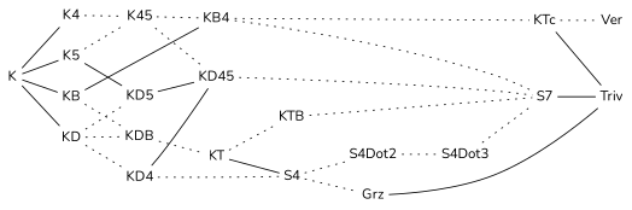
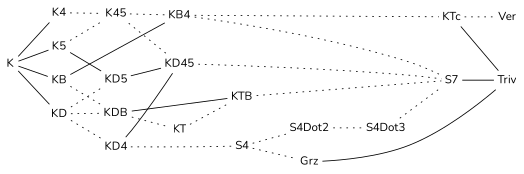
  digraph {
    fontname=Nunito
    rankdir=LR
    node [color=purple fontname=Nunito margin=0.05 shape=plaintext]
    edge [arrowhead=none fontname=Nunito style=dotted]
    Triv [height=0 width=0]
    Ver [color=blue height=0 width=0]
    Grz [color=black height=0 width=0]
    K [height=0 width=0]
    K4 [height=0 width=0]
    K5 [color=black height=0 width=0]
    KB [color=black height=0 width=0]
    KD [color=red height=0 width=0]
    K45 [color=black height=0 width=0]
    KD5 [height=0 width=0]
    KB4 [color=black height=0 width=0]
    KDB [color=black height=0 width=0]
    KD4 [color=blue height=0 width=0]
    KD45 [height=0 width=0]
    n15 [height=0 label=S7 width=0]
    KTc [height=0 width=0]
    KT [color=red height=0 width=0]
    KTB [height=0 width=0]
    S4 [height=0 width=0]
    S4Dot2 [color=black height=0 width=0]
    S4Dot3 [color=blue height=0 width=0]
    subgraph sub_1 {
      rank=same
      Triv
      Ver
    }
    Grz -> Triv [style=solid]
    K -> K4 [style=solid]
    K -> K5 [style=solid]
    K -> KB [style=solid]
    K -> KD [style=solid]
    K4 -> K45
    K5 -> K45
    K5 -> KD5 [style=solid]
    KB -> KB4 [style=solid]
    KB -> KDB
    KD -> KD5
    KD -> KDB
    KD -> KD4
    K45 -> KB4
    K45 -> KD45
    KD5 -> KD45 [style=solid]
    KB4 -> n15
    KB4 -> KTc
    KDB -> KT
+   KDB -> KTB [style=solid]
    KD4 -> KD45 [style=solid]
    KD4 -> S4
    KD45 -> n15
    n15 -> Triv [style=solid]
    KTc -> Triv [style=solid]
    KTc -> Ver
    KT -> KTB
-   KT -> S4 [style=solid]
    KTB -> n15
    S4 -> Grz
    S4 -> S4Dot2
    S4Dot2 -> S4Dot3
    S4Dot3 -> n15
  }
